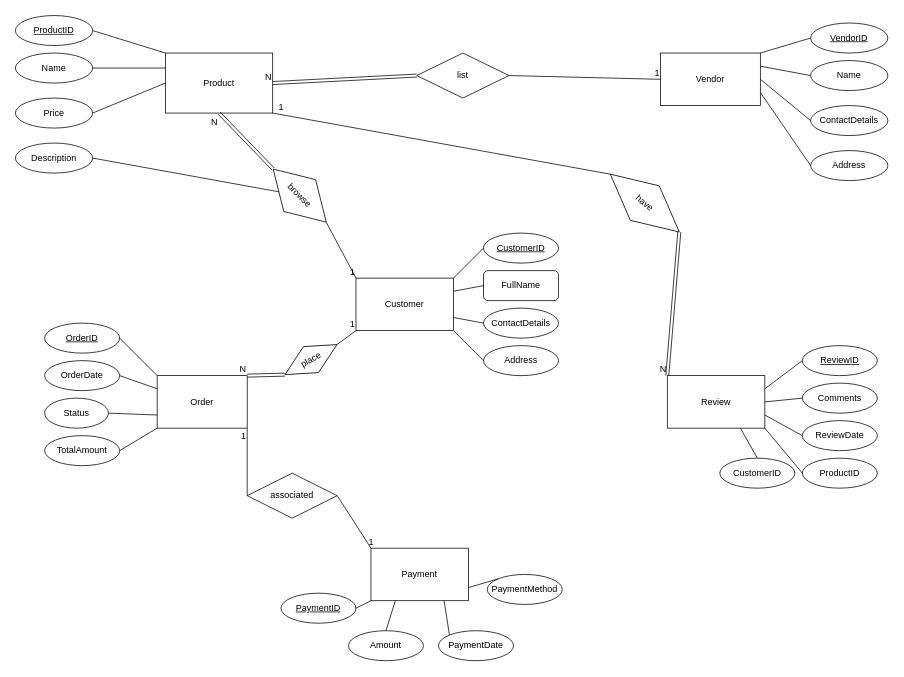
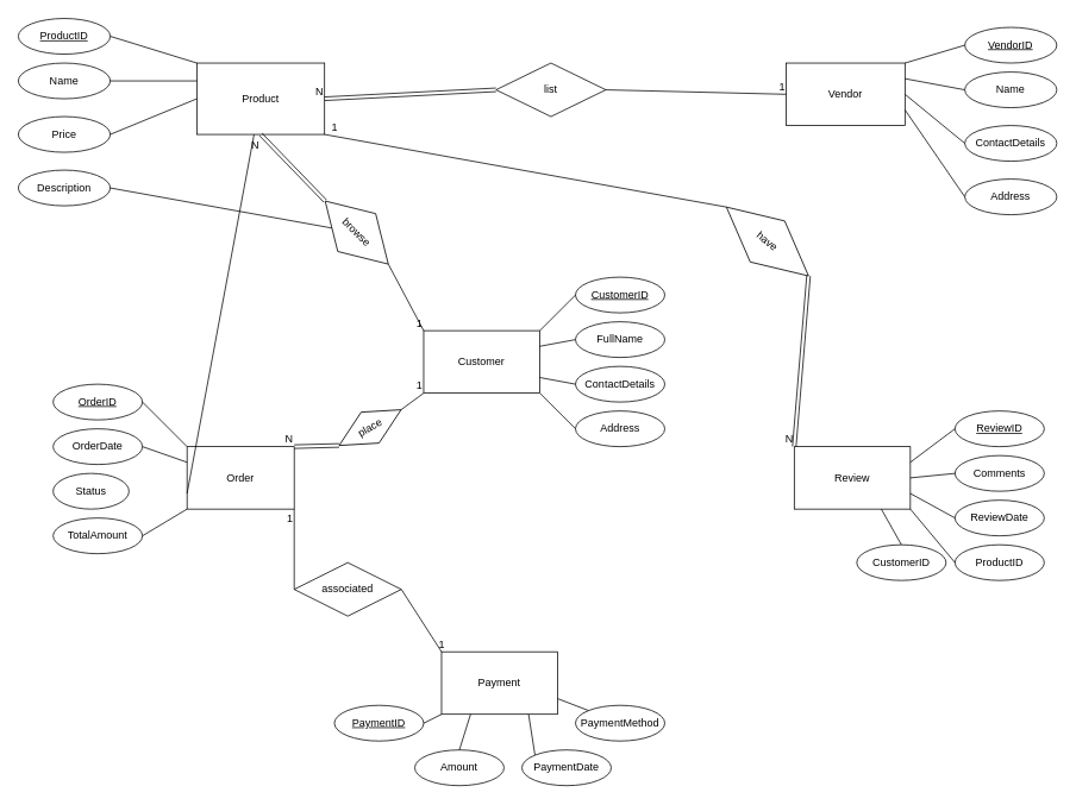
  <mxCell id="0" />
  <mxCell id="1" parent="0" />
  <mxCell id="2" value="Product" style="whiteSpace=wrap;html=1;align=center;" vertex="1" parent="1"><mxGeometry x="220" y="70" width="143" height="80" as="geometry" /></mxCell>
  <mxCell id="3" value="Vendor" style="whiteSpace=wrap;html=1;align=center;" vertex="1" parent="1"><mxGeometry x="880" y="70" width="133" height="70" as="geometry" /></mxCell>
  <mxCell id="4" value="Customer" style="whiteSpace=wrap;html=1;align=center;" vertex="1" parent="1"><mxGeometry x="474" y="370" width="130" height="70" as="geometry" /></mxCell>
  <mxCell id="5" value="Order" style="whiteSpace=wrap;html=1;align=center;" vertex="1" parent="1"><mxGeometry x="209" y="500" width="120" height="70" as="geometry" /></mxCell>
  <mxCell id="6" value="Review" style="whiteSpace=wrap;html=1;align=center;" vertex="1" parent="1"><mxGeometry x="889" y="500" width="130" height="70" as="geometry" /></mxCell>
  <mxCell id="7" value="Payment" style="whiteSpace=wrap;html=1;align=center;" vertex="1" parent="1"><mxGeometry x="494" y="730" width="130" height="70" as="geometry" /></mxCell>
  <mxCell id="8" value="VendorID" style="ellipse;whiteSpace=wrap;html=1;align=center;fontStyle=4;" vertex="1" parent="1"><mxGeometry x="1080" y="30" width="103" height="40" as="geometry" /></mxCell>
  <mxCell id="9" value="Name" style="ellipse;whiteSpace=wrap;html=1;align=center;" vertex="1" parent="1"><mxGeometry x="1080" y="80" width="103" height="40" as="geometry" /></mxCell>
  <mxCell id="10" value="ContactDetails" style="ellipse;whiteSpace=wrap;html=1;align=center;" vertex="1" parent="1"><mxGeometry x="1080" y="140" width="103" height="40" as="geometry" /></mxCell>
  <mxCell id="11" value="Address" style="ellipse;whiteSpace=wrap;html=1;align=center;" vertex="1" parent="1"><mxGeometry x="1080" y="200" width="103" height="40" as="geometry" /></mxCell>
  <mxCell id="12" value="" style="endArrow=none;html=1;rounded=0;entryX=0;entryY=0.5;entryDx=0;entryDy=0;exitX=1;exitY=0;exitDx=0;exitDy=0;" edge="1" parent="1" source="3" target="8"><mxGeometry relative="1" as="geometry"><mxPoint x="790" y="200" as="sourcePoint" /><mxPoint x="950" y="200" as="targetPoint" /></mxGeometry></mxCell>
  <mxCell id="13" value="" style="endArrow=none;html=1;rounded=0;exitX=1;exitY=0.25;exitDx=0;exitDy=0;entryX=0;entryY=0.5;entryDx=0;entryDy=0;" edge="1" parent="1" source="3" target="9"><mxGeometry relative="1" as="geometry"><mxPoint x="800" y="210" as="sourcePoint" /><mxPoint x="960" y="210" as="targetPoint" /></mxGeometry></mxCell>
  <mxCell id="14" value="" style="endArrow=none;html=1;rounded=0;exitX=1;exitY=0.5;exitDx=0;exitDy=0;entryX=0;entryY=0.5;entryDx=0;entryDy=0;" edge="1" parent="1" source="3" target="10"><mxGeometry relative="1" as="geometry"><mxPoint x="810" y="220" as="sourcePoint" /><mxPoint x="970" y="220" as="targetPoint" /></mxGeometry></mxCell>
  <mxCell id="15" value="" style="endArrow=none;html=1;rounded=0;exitX=1;exitY=0.75;exitDx=0;exitDy=0;entryX=0;entryY=0.5;entryDx=0;entryDy=0;" edge="1" parent="1" source="3" target="11"><mxGeometry relative="1" as="geometry"><mxPoint x="1030" y="150" as="sourcePoint" /><mxPoint x="980" y="230" as="targetPoint" /></mxGeometry></mxCell>
  <mxCell id="16" value="ProductID " style="ellipse;whiteSpace=wrap;html=1;align=center;fontStyle=4;" vertex="1" parent="1"><mxGeometry x="20" y="20" width="103" height="40" as="geometry" /></mxCell>
  <mxCell id="17" value="Name" style="ellipse;whiteSpace=wrap;html=1;align=center;" vertex="1" parent="1"><mxGeometry x="20" y="70" width="103" height="40" as="geometry" /></mxCell>
  <mxCell id="18" value="Price" style="ellipse;whiteSpace=wrap;html=1;align=center;" vertex="1" parent="1"><mxGeometry x="20" y="130" width="103" height="40" as="geometry" /></mxCell>
  <mxCell id="19" value="Description" style="ellipse;whiteSpace=wrap;html=1;align=center;" vertex="1" parent="1"><mxGeometry x="20" y="190" width="103" height="40" as="geometry" /></mxCell>
  <mxCell id="20" value="" style="endArrow=none;html=1;rounded=0;exitX=1;exitY=0.5;exitDx=0;exitDy=0;entryX=0;entryY=0;entryDx=0;entryDy=0;" edge="1" parent="1" source="16" target="2"><mxGeometry relative="1" as="geometry"><mxPoint x="320" y="150" as="sourcePoint" /><mxPoint x="480" y="150" as="targetPoint" /></mxGeometry></mxCell>
  <mxCell id="21" value="" style="endArrow=none;html=1;rounded=0;exitX=1;exitY=0.5;exitDx=0;exitDy=0;entryX=0;entryY=0.25;entryDx=0;entryDy=0;" edge="1" parent="1" source="17" target="2"><mxGeometry relative="1" as="geometry"><mxPoint x="330" y="160" as="sourcePoint" /><mxPoint x="490" y="160" as="targetPoint" /></mxGeometry></mxCell>
  <mxCell id="22" value="" style="endArrow=none;html=1;rounded=0;exitX=1;exitY=0.5;exitDx=0;exitDy=0;entryX=0;entryY=0.5;entryDx=0;entryDy=0;" edge="1" parent="1" source="18" target="2"><mxGeometry relative="1" as="geometry"><mxPoint x="340" y="170" as="sourcePoint" /><mxPoint x="500" y="170" as="targetPoint" /></mxGeometry></mxCell>
  <mxCell id="23" value="" style="endArrow=none;html=1;rounded=0;exitX=1;exitY=0.5;exitDx=0;exitDy=0;" edge="1" parent="1" source="19" target="66"><mxGeometry relative="1" as="geometry"><mxPoint x="350" y="180" as="sourcePoint" /><mxPoint x="510" y="180" as="targetPoint" /></mxGeometry></mxCell>
  <mxCell id="24" value="CustomerID" style="ellipse;whiteSpace=wrap;html=1;align=center;fontStyle=4;" vertex="1" parent="1"><mxGeometry x="644" y="310" width="100" height="40" as="geometry" /></mxCell>
- <mxCell id="25" value="FullName" style="whiteSpace=wrap;html=1;align=center;rounded=1;" vertex="1" parent="1"><mxGeometry x="644" y="360" width="100" height="40" as="geometry" /></mxCell>
+ <mxCell id="25" value="FullName" style="ellipse;whiteSpace=wrap;html=1;align=center;" vertex="1" parent="1"><mxGeometry x="644" y="360" width="100" height="40" as="geometry" /></mxCell>
  <mxCell id="26" value="ContactDetails" style="ellipse;whiteSpace=wrap;html=1;align=center;" vertex="1" parent="1"><mxGeometry x="644" y="410" width="100" height="40" as="geometry" /></mxCell>
  <mxCell id="27" value="Address" style="ellipse;whiteSpace=wrap;html=1;align=center;" vertex="1" parent="1"><mxGeometry x="644" y="460" width="100" height="40" as="geometry" /></mxCell>
  <mxCell id="28" value="" style="endArrow=none;html=1;rounded=0;exitX=1;exitY=0;exitDx=0;exitDy=0;entryX=0;entryY=0.5;entryDx=0;entryDy=0;" edge="1" parent="1" source="4" target="24"><mxGeometry relative="1" as="geometry"><mxPoint x="334" y="490" as="sourcePoint" /><mxPoint x="494" y="490" as="targetPoint" /></mxGeometry></mxCell>
  <mxCell id="29" value="" style="endArrow=none;html=1;rounded=0;exitX=0;exitY=0.5;exitDx=0;exitDy=0;entryX=1;entryY=0.25;entryDx=0;entryDy=0;" edge="1" parent="1" source="25" target="4"><mxGeometry relative="1" as="geometry"><mxPoint x="344" y="500" as="sourcePoint" /><mxPoint x="504" y="500" as="targetPoint" /></mxGeometry></mxCell>
  <mxCell id="30" value="" style="endArrow=none;html=1;rounded=0;exitX=0;exitY=0.5;exitDx=0;exitDy=0;entryX=1;entryY=0.75;entryDx=0;entryDy=0;" edge="1" parent="1" source="26" target="4"><mxGeometry relative="1" as="geometry"><mxPoint x="354" y="510" as="sourcePoint" /><mxPoint x="514" y="510" as="targetPoint" /></mxGeometry></mxCell>
  <mxCell id="31" value="" style="endArrow=none;html=1;rounded=0;entryX=0;entryY=0.5;entryDx=0;entryDy=0;exitX=1;exitY=1;exitDx=0;exitDy=0;" edge="1" parent="1" source="4" target="27"><mxGeometry relative="1" as="geometry"><mxPoint x="364" y="520" as="sourcePoint" /><mxPoint x="524" y="520" as="targetPoint" /></mxGeometry></mxCell>
  <mxCell id="32" value="OrderID" style="ellipse;whiteSpace=wrap;html=1;align=center;fontStyle=4;" vertex="1" parent="1"><mxGeometry x="59" y="430" width="100" height="40" as="geometry" /></mxCell>
  <mxCell id="33" value="OrderDate" style="ellipse;whiteSpace=wrap;html=1;align=center;" vertex="1" parent="1"><mxGeometry x="59" y="480" width="100" height="40" as="geometry" /></mxCell>
  <mxCell id="34" value="Status" style="ellipse;whiteSpace=wrap;html=1;align=center;" vertex="1" parent="1"><mxGeometry x="59" y="530" width="85" height="40" as="geometry" /></mxCell>
  <mxCell id="35" value="TotalAmount" style="ellipse;whiteSpace=wrap;html=1;align=center;" vertex="1" parent="1"><mxGeometry x="59" y="580" width="100" height="40" as="geometry" /></mxCell>
  <mxCell id="36" value="" style="endArrow=none;html=1;rounded=0;exitX=1;exitY=0.5;exitDx=0;exitDy=0;entryX=0;entryY=0;entryDx=0;entryDy=0;" edge="1" parent="1" source="32" target="5"><mxGeometry relative="1" as="geometry"><mxPoint x="289" y="520" as="sourcePoint" /><mxPoint x="449" y="520" as="targetPoint" /></mxGeometry></mxCell>
  <mxCell id="37" value="" style="endArrow=none;html=1;rounded=0;entryX=1;entryY=0.5;entryDx=0;entryDy=0;exitX=0;exitY=0.25;exitDx=0;exitDy=0;" edge="1" parent="1" source="5" target="33"><mxGeometry relative="1" as="geometry"><mxPoint x="299" y="530" as="sourcePoint" /><mxPoint x="459" y="530" as="targetPoint" /></mxGeometry></mxCell>
- <mxCell id="38" value="" style="endArrow=none;html=1;rounded=0;entryX=1;entryY=0.5;entryDx=0;entryDy=0;exitX=0;exitY=0.75;exitDx=0;exitDy=0;" edge="1" parent="1" source="5" target="34"><mxGeometry relative="1" as="geometry"><mxPoint x="309" y="540" as="sourcePoint" /><mxPoint x="469" y="540" as="targetPoint" /></mxGeometry></mxCell>
+ <mxCell id="38" value="" style="endArrow=none;html=1;rounded=0;exitX=0;exitY=0.75;exitDx=0;exitDy=0;" edge="1" parent="1" source="5" target="2"><mxGeometry relative="1" as="geometry"><mxPoint x="309" y="540" as="sourcePoint" /><mxPoint x="469" y="540" as="targetPoint" /></mxGeometry></mxCell>
  <mxCell id="39" value="" style="endArrow=none;html=1;rounded=0;exitX=1;exitY=0.5;exitDx=0;exitDy=0;entryX=0;entryY=1;entryDx=0;entryDy=0;" edge="1" parent="1" source="35" target="5"><mxGeometry relative="1" as="geometry"><mxPoint x="319" y="550" as="sourcePoint" /><mxPoint x="479" y="550" as="targetPoint" /></mxGeometry></mxCell>
  <mxCell id="40" value="PaymentID" style="ellipse;whiteSpace=wrap;html=1;align=center;fontStyle=4;" vertex="1" parent="1"><mxGeometry x="374" y="790" width="100" height="40" as="geometry" /></mxCell>
  <mxCell id="41" value="Amount" style="ellipse;whiteSpace=wrap;html=1;align=center;" vertex="1" parent="1"><mxGeometry x="464" y="840" width="100" height="40" as="geometry" /></mxCell>
  <mxCell id="42" value="PaymentDate" style="ellipse;whiteSpace=wrap;html=1;align=center;" vertex="1" parent="1"><mxGeometry x="584" y="840" width="100" height="40" as="geometry" /></mxCell>
- <mxCell id="43" value="PaymentMethod " style="ellipse;whiteSpace=wrap;html=1;align=center;" vertex="1" parent="1"><mxGeometry x="649" y="765" width="100" height="40" as="geometry" /></mxCell>
+ <mxCell id="43" value="PaymentMethod " style="ellipse;whiteSpace=wrap;html=1;align=center;" vertex="1" parent="1"><mxGeometry x="644" y="790" width="100" height="40" as="geometry" /></mxCell>
  <mxCell id="44" value="ReviewID" style="ellipse;whiteSpace=wrap;html=1;align=center;fontStyle=4;" vertex="1" parent="1"><mxGeometry x="1069" y="460" width="100" height="40" as="geometry" /></mxCell>
  <mxCell id="45" value="Comments" style="ellipse;whiteSpace=wrap;html=1;align=center;" vertex="1" parent="1"><mxGeometry x="1069" y="510" width="100" height="40" as="geometry" /></mxCell>
  <mxCell id="46" value="ReviewDate" style="ellipse;whiteSpace=wrap;html=1;align=center;" vertex="1" parent="1"><mxGeometry x="1069" y="560" width="100" height="40" as="geometry" /></mxCell>
  <mxCell id="47" value="ProductID " style="ellipse;whiteSpace=wrap;html=1;align=center;" vertex="1" parent="1"><mxGeometry x="1069" y="610" width="100" height="40" as="geometry" /></mxCell>
  <mxCell id="48" value="CustomerID" style="ellipse;whiteSpace=wrap;html=1;align=center;" vertex="1" parent="1"><mxGeometry x="959" y="610" width="100" height="40" as="geometry" /></mxCell>
  <mxCell id="49" value="" style="endArrow=none;html=1;rounded=0;exitX=0;exitY=0.5;exitDx=0;exitDy=0;entryX=1;entryY=0.25;entryDx=0;entryDy=0;" edge="1" parent="1" source="44" target="6"><mxGeometry relative="1" as="geometry"><mxPoint x="789" y="660" as="sourcePoint" /><mxPoint x="949" y="660" as="targetPoint" /></mxGeometry></mxCell>
  <mxCell id="50" value="" style="endArrow=none;html=1;rounded=0;exitX=1;exitY=0.5;exitDx=0;exitDy=0;entryX=0;entryY=0.5;entryDx=0;entryDy=0;" edge="1" parent="1" source="6" target="45"><mxGeometry relative="1" as="geometry"><mxPoint x="799" y="670" as="sourcePoint" /><mxPoint x="959" y="670" as="targetPoint" /></mxGeometry></mxCell>
  <mxCell id="51" value="" style="endArrow=none;html=1;rounded=0;exitX=0;exitY=0.5;exitDx=0;exitDy=0;entryX=1;entryY=0.75;entryDx=0;entryDy=0;" edge="1" parent="1" source="46" target="6"><mxGeometry relative="1" as="geometry"><mxPoint x="809" y="680" as="sourcePoint" /><mxPoint x="969" y="680" as="targetPoint" /></mxGeometry></mxCell>
  <mxCell id="52" value="" style="endArrow=none;html=1;rounded=0;exitX=0;exitY=0.5;exitDx=0;exitDy=0;entryX=1;entryY=1;entryDx=0;entryDy=0;" edge="1" parent="1" source="47" target="6"><mxGeometry relative="1" as="geometry"><mxPoint x="819" y="690" as="sourcePoint" /><mxPoint x="979" y="690" as="targetPoint" /></mxGeometry></mxCell>
  <mxCell id="53" value="" style="endArrow=none;html=1;rounded=0;entryX=0.75;entryY=1;entryDx=0;entryDy=0;exitX=0.5;exitY=0;exitDx=0;exitDy=0;" edge="1" parent="1" source="48" target="6"><mxGeometry relative="1" as="geometry"><mxPoint x="844" y="640" as="sourcePoint" /><mxPoint x="1004" y="640" as="targetPoint" /></mxGeometry></mxCell>
  <mxCell id="54" value="" style="endArrow=none;html=1;rounded=0;exitX=1;exitY=0.5;exitDx=0;exitDy=0;entryX=0;entryY=1;entryDx=0;entryDy=0;" edge="1" parent="1" source="40" target="7"><mxGeometry relative="1" as="geometry"><mxPoint x="684" y="720" as="sourcePoint" /><mxPoint x="844" y="720" as="targetPoint" /></mxGeometry></mxCell>
  <mxCell id="55" value="" style="endArrow=none;html=1;rounded=0;exitX=0.5;exitY=0;exitDx=0;exitDy=0;entryX=0.25;entryY=1;entryDx=0;entryDy=0;" edge="1" parent="1" source="41" target="7"><mxGeometry relative="1" as="geometry"><mxPoint x="694" y="730" as="sourcePoint" /><mxPoint x="854" y="730" as="targetPoint" /></mxGeometry></mxCell>
  <mxCell id="56" value="" style="endArrow=none;html=1;rounded=0;exitX=0;exitY=0;exitDx=0;exitDy=0;entryX=0.75;entryY=1;entryDx=0;entryDy=0;" edge="1" parent="1" source="42" target="7"><mxGeometry relative="1" as="geometry"><mxPoint x="704" y="740" as="sourcePoint" /><mxPoint x="864" y="740" as="targetPoint" /></mxGeometry></mxCell>
  <mxCell id="57" value="" style="endArrow=none;html=1;rounded=0;exitX=0;exitY=0;exitDx=0;exitDy=0;entryX=1;entryY=0.75;entryDx=0;entryDy=0;" edge="1" parent="1" source="43" target="7"><mxGeometry relative="1" as="geometry"><mxPoint x="714" y="750" as="sourcePoint" /><mxPoint x="874" y="750" as="targetPoint" /></mxGeometry></mxCell>
  <mxCell id="58" value="list " style="shape=rhombus;perimeter=rhombusPerimeter;whiteSpace=wrap;html=1;align=center;" vertex="1" parent="1"><mxGeometry x="555" y="70" width="123" height="60" as="geometry" /></mxCell>
  <mxCell id="59" value="" style="endArrow=none;html=1;rounded=0;exitX=1;exitY=0.5;exitDx=0;exitDy=0;entryX=0;entryY=0.5;entryDx=0;entryDy=0;" edge="1" parent="1" source="58" target="3"><mxGeometry relative="1" as="geometry"><mxPoint x="670" y="170" as="sourcePoint" /><mxPoint x="830" y="170" as="targetPoint" /></mxGeometry></mxCell>
  <mxCell id="60" value="1" style="resizable=0;html=1;whiteSpace=wrap;align=right;verticalAlign=bottom;" connectable="0" vertex="1" parent="59"><mxGeometry x="1" relative="1" as="geometry" /></mxCell>
  <mxCell id="61" value="" style="shape=link;html=1;rounded=0;entryX=1;entryY=0.5;entryDx=0;entryDy=0;exitX=0;exitY=0.5;exitDx=0;exitDy=0;" edge="1" parent="1" source="58" target="2"><mxGeometry relative="1" as="geometry"><mxPoint x="540" y="160" as="sourcePoint" /><mxPoint x="700" y="160" as="targetPoint" /></mxGeometry></mxCell>
  <mxCell id="62" value="N" style="resizable=0;html=1;whiteSpace=wrap;align=right;verticalAlign=bottom;" connectable="0" vertex="1" parent="61"><mxGeometry x="1" relative="1" as="geometry" /></mxCell>
  <mxCell id="63" value="have" style="shape=rhombus;perimeter=rhombusPerimeter;whiteSpace=wrap;html=1;align=center;rotation=40;" vertex="1" parent="1"><mxGeometry x="799" y="240" width="120" height="60" as="geometry" /></mxCell>
  <mxCell id="64" value="" style="endArrow=none;html=1;rounded=0;exitX=1;exitY=1;exitDx=0;exitDy=0;entryX=0;entryY=0.5;entryDx=0;entryDy=0;" edge="1" parent="1" source="2" target="63"><mxGeometry relative="1" as="geometry"><mxPoint x="579" y="280" as="sourcePoint" /><mxPoint x="739" y="280" as="targetPoint" /></mxGeometry></mxCell>
  <mxCell id="65" value="1" style="resizable=0;html=1;whiteSpace=wrap;align=right;verticalAlign=bottom;" connectable="0" vertex="1" parent="64"><mxGeometry x="1" relative="1" as="geometry"><mxPoint x="-434" y="-81" as="offset" /></mxGeometry></mxCell>
  <mxCell id="66" value=" browse" style="shape=rhombus;perimeter=rhombusPerimeter;whiteSpace=wrap;html=1;align=center;rotation=45;" vertex="1" parent="1"><mxGeometry x="349" y="230" width="100" height="60" as="geometry" /></mxCell>
  <mxCell id="67" value="" style="shape=link;html=1;rounded=0;entryX=0.5;entryY=1;entryDx=0;entryDy=0;exitX=0;exitY=0.5;exitDx=0;exitDy=0;" edge="1" parent="1" source="66" target="2"><mxGeometry relative="1" as="geometry"><mxPoint x="499" y="300" as="sourcePoint" /><mxPoint x="659" y="300" as="targetPoint" /></mxGeometry></mxCell>
  <mxCell id="68" value="N" style="resizable=0;html=1;whiteSpace=wrap;align=right;verticalAlign=bottom;" connectable="0" vertex="1" parent="67"><mxGeometry x="1" relative="1" as="geometry"><mxPoint y="20" as="offset" /></mxGeometry></mxCell>
  <mxCell id="69" value="associated" style="shape=rhombus;perimeter=rhombusPerimeter;whiteSpace=wrap;html=1;align=center;" vertex="1" parent="1"><mxGeometry x="329" y="630" width="120" height="60" as="geometry" /></mxCell>
  <mxCell id="70" value="" style="endArrow=none;html=1;rounded=0;exitX=1;exitY=1;exitDx=0;exitDy=0;entryX=0;entryY=0.5;entryDx=0;entryDy=0;" edge="1" parent="1" source="5" target="69"><mxGeometry relative="1" as="geometry"><mxPoint x="479" y="610" as="sourcePoint" /><mxPoint x="639" y="610" as="targetPoint" /></mxGeometry></mxCell>
  <mxCell id="71" value="1" style="resizable=0;html=1;whiteSpace=wrap;align=right;verticalAlign=bottom;" connectable="0" vertex="1" parent="70"><mxGeometry x="1" relative="1" as="geometry"><mxPoint y="-71" as="offset" /></mxGeometry></mxCell>
  <mxCell id="72" value="" style="endArrow=none;html=1;rounded=0;exitX=1;exitY=0.5;exitDx=0;exitDy=0;entryX=0;entryY=0;entryDx=0;entryDy=0;" edge="1" parent="1" source="69" target="7"><mxGeometry relative="1" as="geometry"><mxPoint x="479" y="610" as="sourcePoint" /><mxPoint x="639" y="610" as="targetPoint" /></mxGeometry></mxCell>
  <mxCell id="73" value="1" style="resizable=0;html=1;whiteSpace=wrap;align=right;verticalAlign=bottom;" connectable="0" vertex="1" parent="72"><mxGeometry x="1" relative="1" as="geometry"><mxPoint x="5" as="offset" /></mxGeometry></mxCell>
  <mxCell id="74" value=" place" style="shape=rhombus;perimeter=rhombusPerimeter;whiteSpace=wrap;html=1;align=center;rotation=-30;" vertex="1" parent="1"><mxGeometry x="374" y="458.66" width="80" height="40" as="geometry" /></mxCell>
  <mxCell id="75" value="" style="endArrow=none;html=1;rounded=0;entryX=0;entryY=1;entryDx=0;entryDy=0;exitX=1;exitY=0.5;exitDx=0;exitDy=0;" edge="1" parent="1" source="74" target="4"><mxGeometry relative="1" as="geometry"><mxPoint x="409" y="400" as="sourcePoint" /><mxPoint x="569" y="400" as="targetPoint" /></mxGeometry></mxCell>
  <mxCell id="76" value="1" style="resizable=0;html=1;whiteSpace=wrap;align=right;verticalAlign=bottom;" connectable="0" vertex="1" parent="75"><mxGeometry x="1" relative="1" as="geometry" /></mxCell>
  <mxCell id="77" value="" style="shape=link;html=1;rounded=0;entryX=1;entryY=0;entryDx=0;entryDy=0;exitX=0;exitY=0.5;exitDx=0;exitDy=0;" edge="1" parent="1" source="74" target="5"><mxGeometry relative="1" as="geometry"><mxPoint x="409" y="400" as="sourcePoint" /><mxPoint x="569" y="400" as="targetPoint" /></mxGeometry></mxCell>
  <mxCell id="78" value="N" style="resizable=0;html=1;whiteSpace=wrap;align=right;verticalAlign=bottom;" connectable="0" vertex="1" parent="77"><mxGeometry x="1" relative="1" as="geometry" /></mxCell>
  <mxCell id="79" value="" style="endArrow=none;html=1;rounded=0;exitX=1;exitY=0.5;exitDx=0;exitDy=0;entryX=0;entryY=0;entryDx=0;entryDy=0;" edge="1" parent="1" source="66" target="4"><mxGeometry relative="1" as="geometry"><mxPoint x="409" y="320" as="sourcePoint" /><mxPoint x="569" y="320" as="targetPoint" /></mxGeometry></mxCell>
  <mxCell id="80" value="1" style="resizable=0;html=1;whiteSpace=wrap;align=right;verticalAlign=bottom;" connectable="0" vertex="1" parent="79"><mxGeometry x="1" relative="1" as="geometry" /></mxCell>
  <mxCell id="81" value="" style="shape=link;html=1;rounded=0;exitX=1;exitY=0.5;exitDx=0;exitDy=0;entryX=0;entryY=0;entryDx=0;entryDy=0;" edge="1" parent="1" source="63" target="6"><mxGeometry relative="1" as="geometry"><mxPoint x="649" y="450" as="sourcePoint" /><mxPoint x="809" y="450" as="targetPoint" /></mxGeometry></mxCell>
  <mxCell id="82" value="N" style="resizable=0;html=1;whiteSpace=wrap;align=right;verticalAlign=bottom;" connectable="0" vertex="1" parent="81"><mxGeometry x="1" relative="1" as="geometry" /></mxCell>
